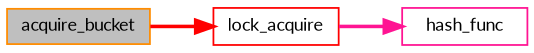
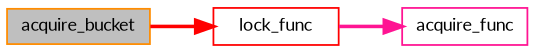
  digraph {
    fontname=Lato
    rankdir=LR
    node [fillcolor=white fontname=Lato fontsize=10 shape=record style=filled]
    edge [fontname=Lato fontsize=10 labelfontname=Helvetica labelfontsize=10 style=bold]
    n1 [color=darkorange fillcolor=grey75 fontcolor=black height=0.2 label=acquire_bucket width=0.4]
-   n2 [color=red height=0.2 label=lock_acquire width=0.4]
-   n3 [color=deeppink height=0.2 label=hash_func width=0.4]
+   n2 [color=red height=0.2 label=lock_func width=0.4]
+   n3 [color=deeppink height=0.2 label=acquire_func width=0.4]
    n1 -> n2 [color=red]
    n2 -> n3 [color=deeppink]
  }
